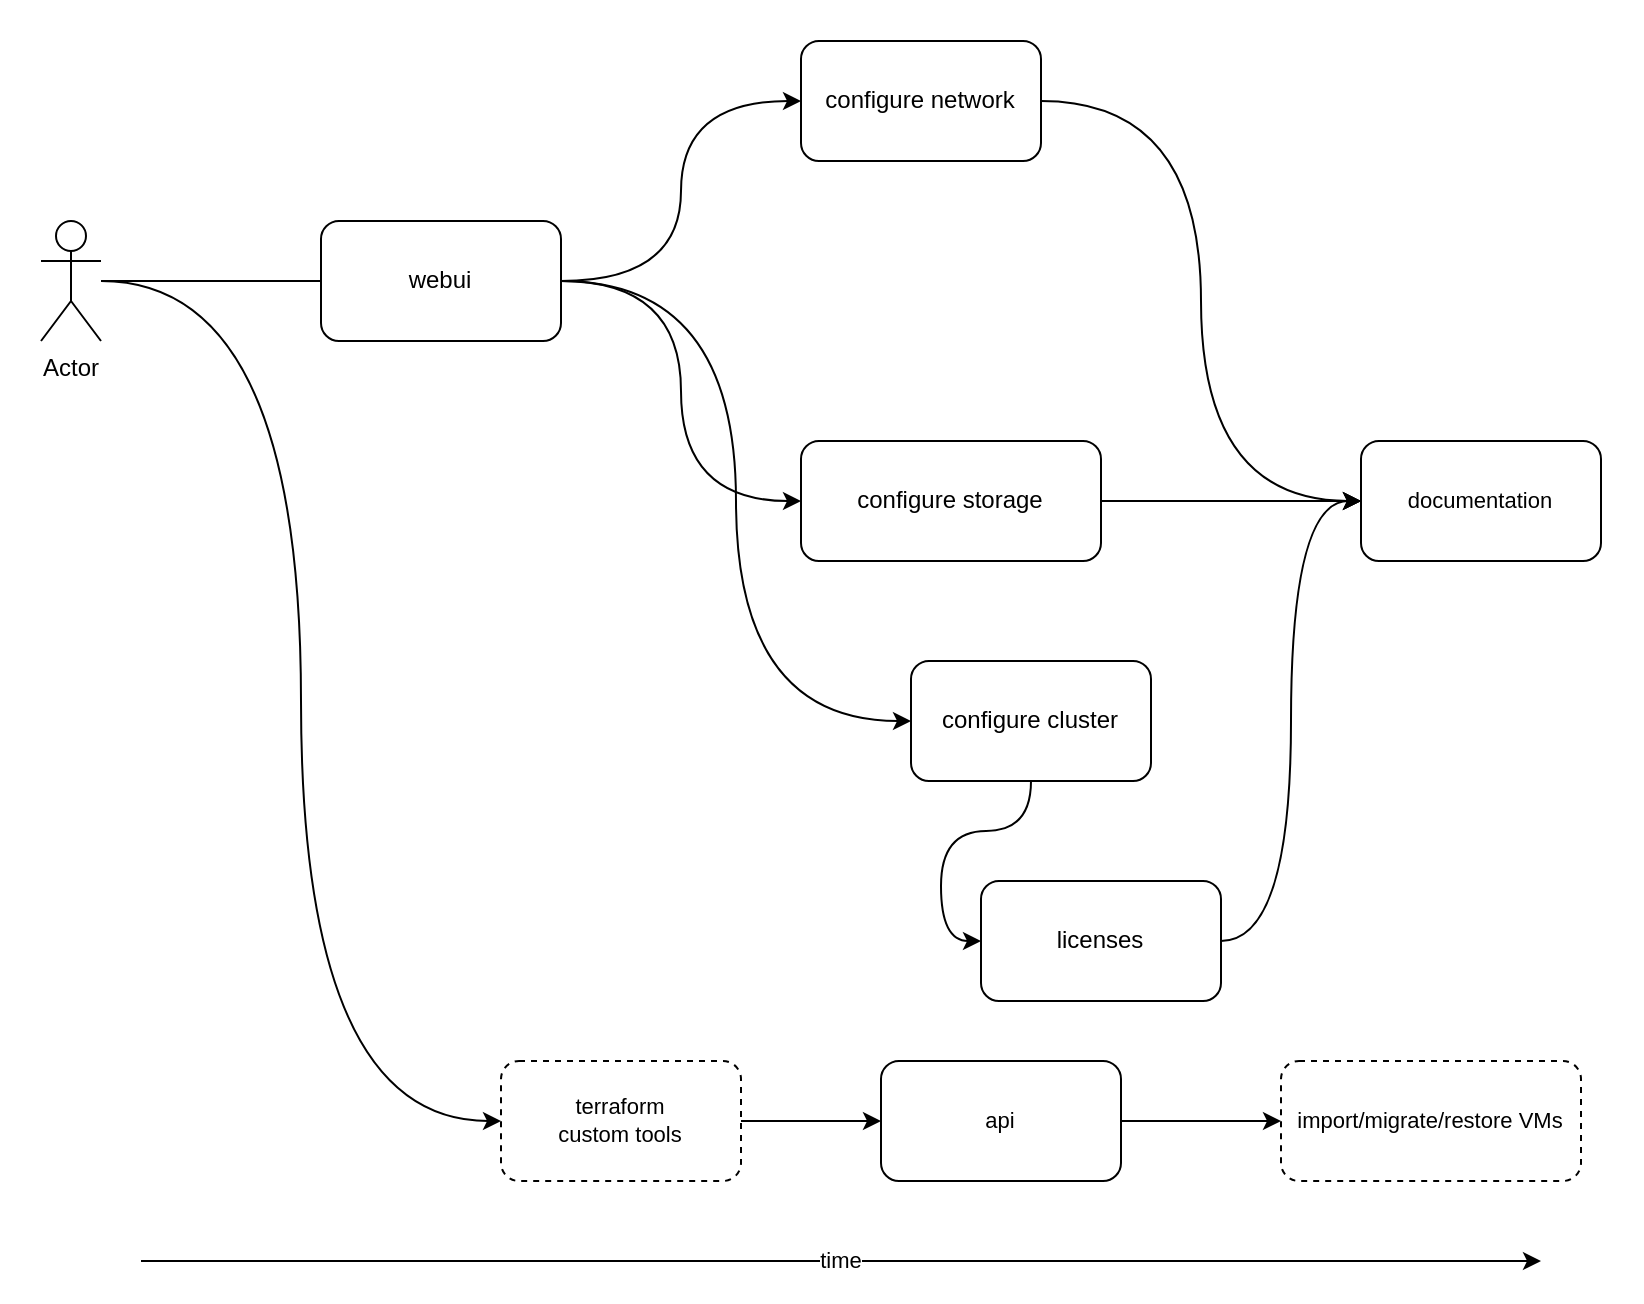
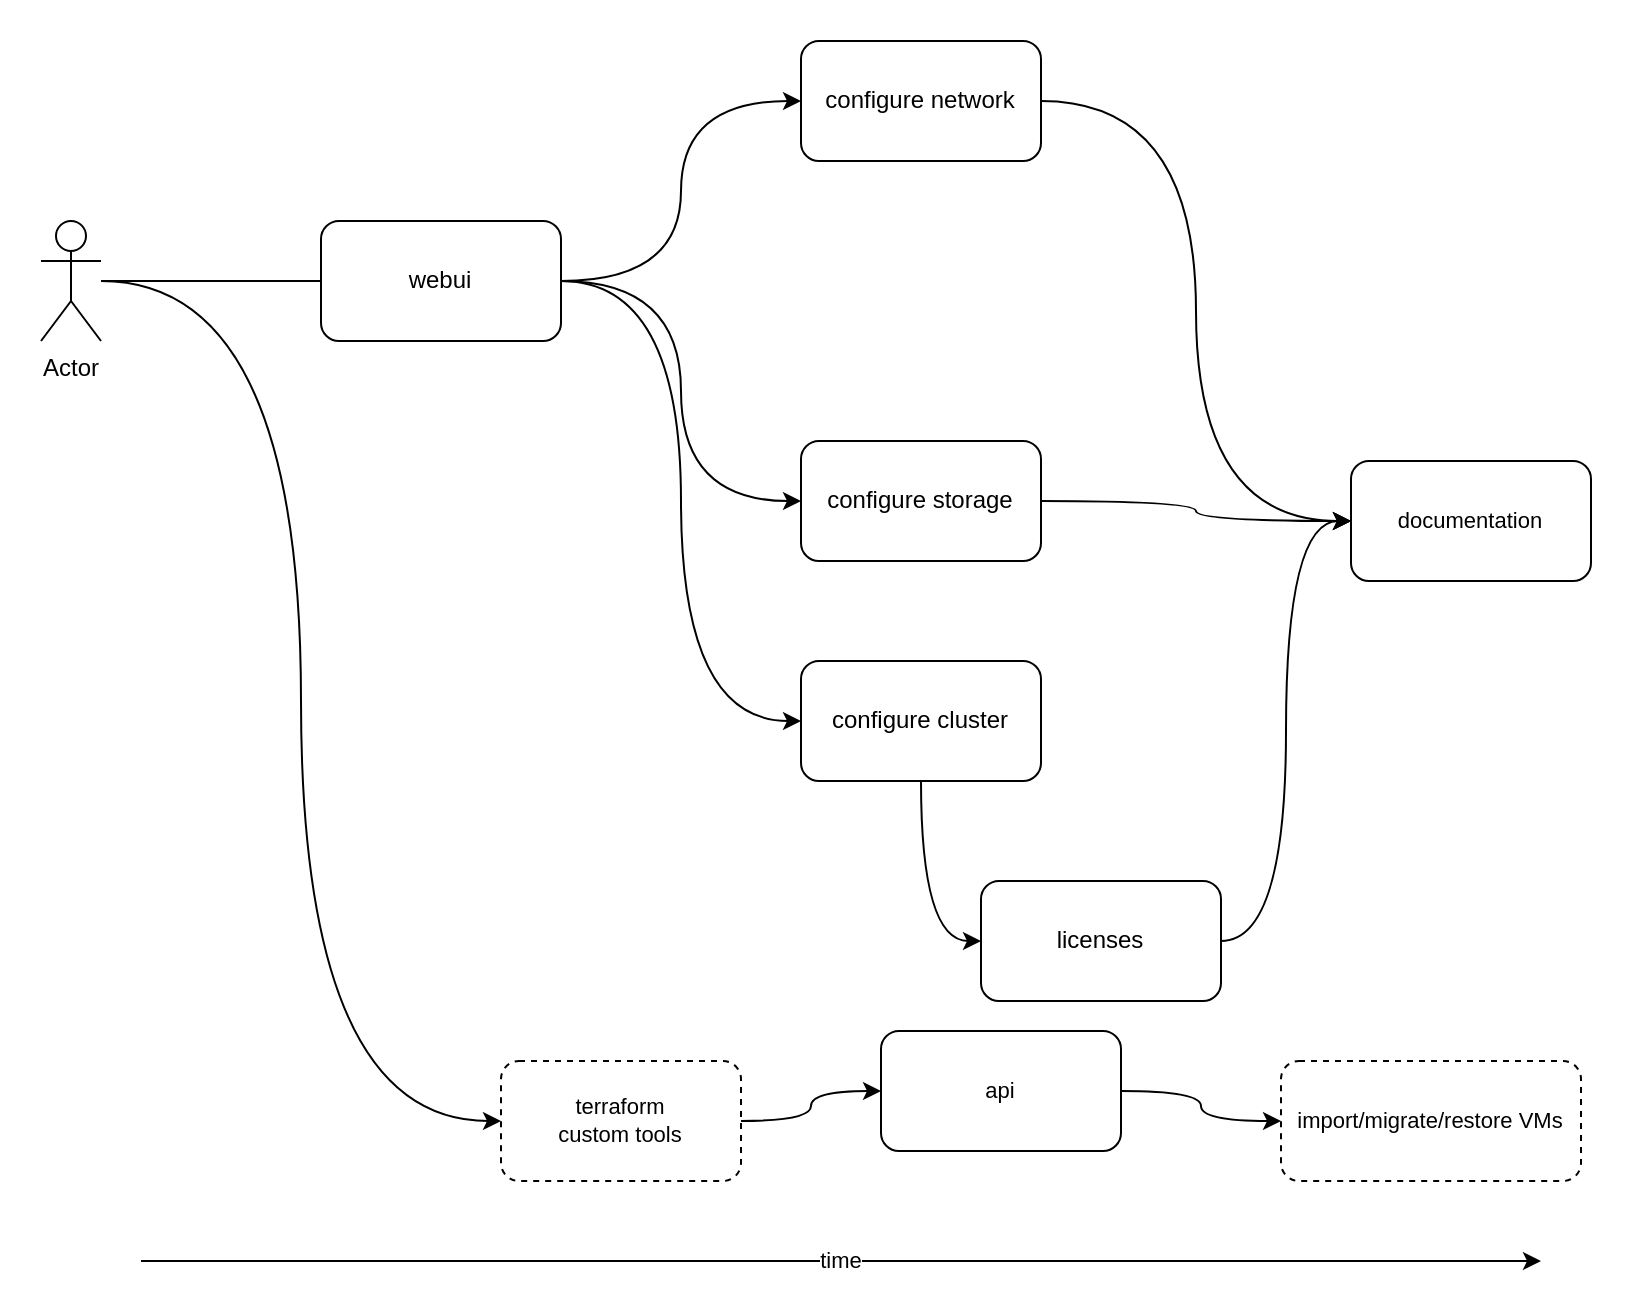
  <mxCell id="0" />
  <mxCell id="1" parent="0" />
  <mxCell id="2" style="edgeStyle=orthogonalEdgeStyle;rounded=0;orthogonalLoop=1;jettySize=auto;html=1;entryX=0;entryY=0.5;entryDx=0;entryDy=0;curved=1;endArrow=none;" edge="1" parent="1" source="4" target="8"><mxGeometry relative="1" as="geometry" /></mxCell>
  <mxCell id="3" style="edgeStyle=orthogonalEdgeStyle;shape=connector;curved=1;rounded=0;orthogonalLoop=1;jettySize=auto;html=1;entryX=0;entryY=0.5;entryDx=0;entryDy=0;strokeColor=default;align=center;verticalAlign=middle;fontFamily=Helvetica;fontSize=11;fontColor=default;labelBackgroundColor=default;endArrow=classic;" edge="1" parent="1" source="4" target="23"><mxGeometry relative="1" as="geometry" /></mxCell>
  <mxCell id="4" value="Actor" style="shape=umlActor;verticalLabelPosition=bottom;verticalAlign=top;html=1;outlineConnect=0;" vertex="1" parent="1"><mxGeometry x="20" y="110" width="30" height="60" as="geometry" /></mxCell>
  <mxCell id="5" style="edgeStyle=orthogonalEdgeStyle;shape=connector;curved=1;rounded=0;orthogonalLoop=1;jettySize=auto;html=1;entryX=0;entryY=0.5;entryDx=0;entryDy=0;strokeColor=default;align=center;verticalAlign=middle;fontFamily=Helvetica;fontSize=11;fontColor=default;labelBackgroundColor=default;endArrow=classic;" edge="1" parent="1" source="8" target="10"><mxGeometry relative="1" as="geometry" /></mxCell>
  <mxCell id="6" style="edgeStyle=orthogonalEdgeStyle;shape=connector;curved=1;rounded=0;orthogonalLoop=1;jettySize=auto;html=1;entryX=0;entryY=0.5;entryDx=0;entryDy=0;strokeColor=default;align=center;verticalAlign=middle;fontFamily=Helvetica;fontSize=11;fontColor=default;labelBackgroundColor=default;endArrow=classic;" edge="1" parent="1" source="8" target="12"><mxGeometry relative="1" as="geometry" /></mxCell>
  <mxCell id="7" style="edgeStyle=orthogonalEdgeStyle;shape=connector;curved=1;rounded=0;orthogonalLoop=1;jettySize=auto;html=1;entryX=0;entryY=0.5;entryDx=0;entryDy=0;strokeColor=default;align=center;verticalAlign=middle;fontFamily=Helvetica;fontSize=11;fontColor=default;labelBackgroundColor=default;endArrow=classic;" edge="1" parent="1" source="8" target="14"><mxGeometry relative="1" as="geometry" /></mxCell>
  <mxCell id="8" value="webui" style="rounded=1;whiteSpace=wrap;html=1;" vertex="1" parent="1"><mxGeometry x="160" y="110" width="120" height="60" as="geometry" /></mxCell>
  <mxCell id="9" style="edgeStyle=orthogonalEdgeStyle;shape=connector;curved=1;rounded=0;orthogonalLoop=1;jettySize=auto;html=1;entryX=0;entryY=0.5;entryDx=0;entryDy=0;strokeColor=default;align=center;verticalAlign=middle;fontFamily=Helvetica;fontSize=11;fontColor=default;labelBackgroundColor=default;endArrow=classic;" edge="1" parent="1" source="10" target="17"><mxGeometry relative="1" as="geometry"><mxPoint x="550" y="50" as="targetPoint" /></mxGeometry></mxCell>
  <mxCell id="10" value="configure network" style="rounded=1;whiteSpace=wrap;html=1;" vertex="1" parent="1"><mxGeometry x="400" y="20" width="120" height="60" as="geometry" /></mxCell>
  <mxCell id="11" style="edgeStyle=orthogonalEdgeStyle;shape=connector;curved=1;rounded=0;orthogonalLoop=1;jettySize=auto;html=1;strokeColor=default;align=center;verticalAlign=middle;fontFamily=Helvetica;fontSize=11;fontColor=default;labelBackgroundColor=default;endArrow=classic;entryX=0;entryY=0.5;entryDx=0;entryDy=0;" edge="1" parent="1" source="12" target="17"><mxGeometry relative="1" as="geometry"><mxPoint x="670" y="280" as="targetPoint" /></mxGeometry></mxCell>
- <mxCell id="12" value="configure storage" style="rounded=1;whiteSpace=wrap;html=1;" vertex="1" parent="1"><mxGeometry x="400" y="220" width="150" height="60" as="geometry" /></mxCell>
+ <mxCell id="12" value="configure storage" style="rounded=1;whiteSpace=wrap;html=1;" vertex="1" parent="1"><mxGeometry x="400" y="220" width="120" height="60" as="geometry" /></mxCell>
  <mxCell id="13" style="edgeStyle=orthogonalEdgeStyle;shape=connector;curved=1;rounded=0;orthogonalLoop=1;jettySize=auto;html=1;entryX=0;entryY=0.5;entryDx=0;entryDy=0;strokeColor=default;align=center;verticalAlign=middle;fontFamily=Helvetica;fontSize=11;fontColor=default;labelBackgroundColor=default;endArrow=classic;" edge="1" parent="1" source="14" target="16"><mxGeometry relative="1" as="geometry" /></mxCell>
- <mxCell id="14" value="configure cluster" style="rounded=1;whiteSpace=wrap;html=1;" vertex="1" parent="1"><mxGeometry x="455" y="330" width="120" height="60" as="geometry" /></mxCell>
+ <mxCell id="14" value="configure cluster" style="rounded=1;whiteSpace=wrap;html=1;" vertex="1" parent="1"><mxGeometry x="400" y="330" width="120" height="60" as="geometry" /></mxCell>
  <mxCell id="15" style="edgeStyle=orthogonalEdgeStyle;shape=connector;curved=1;rounded=0;orthogonalLoop=1;jettySize=auto;html=1;entryX=0;entryY=0.5;entryDx=0;entryDy=0;strokeColor=default;align=center;verticalAlign=middle;fontFamily=Helvetica;fontSize=11;fontColor=default;labelBackgroundColor=default;endArrow=classic;" edge="1" parent="1" source="16" target="17"><mxGeometry relative="1" as="geometry" /></mxCell>
  <mxCell id="16" value="licenses" style="rounded=1;whiteSpace=wrap;html=1;" vertex="1" parent="1"><mxGeometry x="490" y="440" width="120" height="60" as="geometry" /></mxCell>
- <mxCell id="17" value="documentation" style="rounded=1;whiteSpace=wrap;html=1;fontFamily=Helvetica;fontSize=11;fontColor=default;labelBackgroundColor=default;" vertex="1" parent="1"><mxGeometry x="680" y="220" width="120" height="60" as="geometry" /></mxCell>
+ <mxCell id="17" value="documentation" style="rounded=1;whiteSpace=wrap;html=1;fontFamily=Helvetica;fontSize=11;fontColor=default;labelBackgroundColor=default;" vertex="1" parent="1"><mxGeometry x="675" y="230" width="120" height="60" as="geometry" /></mxCell>
  <mxCell id="18" value="import/migrate/restore VMs" style="rounded=1;whiteSpace=wrap;html=1;fontFamily=Helvetica;fontSize=11;fontColor=default;labelBackgroundColor=default;dashed=1;" vertex="1" parent="1"><mxGeometry x="640" y="530" width="150" height="60" as="geometry" /></mxCell>
  <mxCell id="19" value="time" style="edgeStyle=none;orthogonalLoop=1;jettySize=auto;html=1;rounded=0;strokeColor=default;align=center;verticalAlign=middle;fontFamily=Helvetica;fontSize=11;fontColor=default;labelBackgroundColor=default;endArrow=classic;curved=1;" edge="1" parent="1"><mxGeometry width="100" relative="1" as="geometry"><mxPoint x="70" y="630" as="sourcePoint" /><mxPoint x="770" y="630" as="targetPoint" /><Array as="points" /></mxGeometry></mxCell>
  <mxCell id="20" style="edgeStyle=orthogonalEdgeStyle;shape=connector;curved=1;rounded=0;orthogonalLoop=1;jettySize=auto;html=1;exitX=1;exitY=0.5;exitDx=0;exitDy=0;entryX=0;entryY=0.5;entryDx=0;entryDy=0;strokeColor=default;align=center;verticalAlign=middle;fontFamily=Helvetica;fontSize=11;fontColor=default;labelBackgroundColor=default;endArrow=classic;" edge="1" parent="1" source="21" target="18"><mxGeometry relative="1" as="geometry" /></mxCell>
- <mxCell id="21" value="api" style="rounded=1;whiteSpace=wrap;html=1;fontFamily=Helvetica;fontSize=11;fontColor=default;labelBackgroundColor=default;" vertex="1" parent="1"><mxGeometry x="440" y="530" width="120" height="60" as="geometry" /></mxCell>
+ <mxCell id="21" value="api" style="rounded=1;whiteSpace=wrap;html=1;fontFamily=Helvetica;fontSize=11;fontColor=default;labelBackgroundColor=default;" vertex="1" parent="1"><mxGeometry x="440" y="515" width="120" height="60" as="geometry" /></mxCell>
  <mxCell id="22" style="edgeStyle=orthogonalEdgeStyle;shape=connector;curved=1;rounded=0;orthogonalLoop=1;jettySize=auto;html=1;exitX=1;exitY=0.5;exitDx=0;exitDy=0;strokeColor=default;align=center;verticalAlign=middle;fontFamily=Helvetica;fontSize=11;fontColor=default;labelBackgroundColor=default;endArrow=classic;" edge="1" parent="1" source="23" target="21"><mxGeometry relative="1" as="geometry" /></mxCell>
  <mxCell id="23" value="&lt;div&gt;terraform&lt;/div&gt;&lt;div&gt;custom tools&lt;/div&gt;" style="rounded=1;whiteSpace=wrap;html=1;fontFamily=Helvetica;fontSize=11;fontColor=default;labelBackgroundColor=default;dashed=1;" vertex="1" parent="1"><mxGeometry x="250" y="530" width="120" height="60" as="geometry" /></mxCell>
